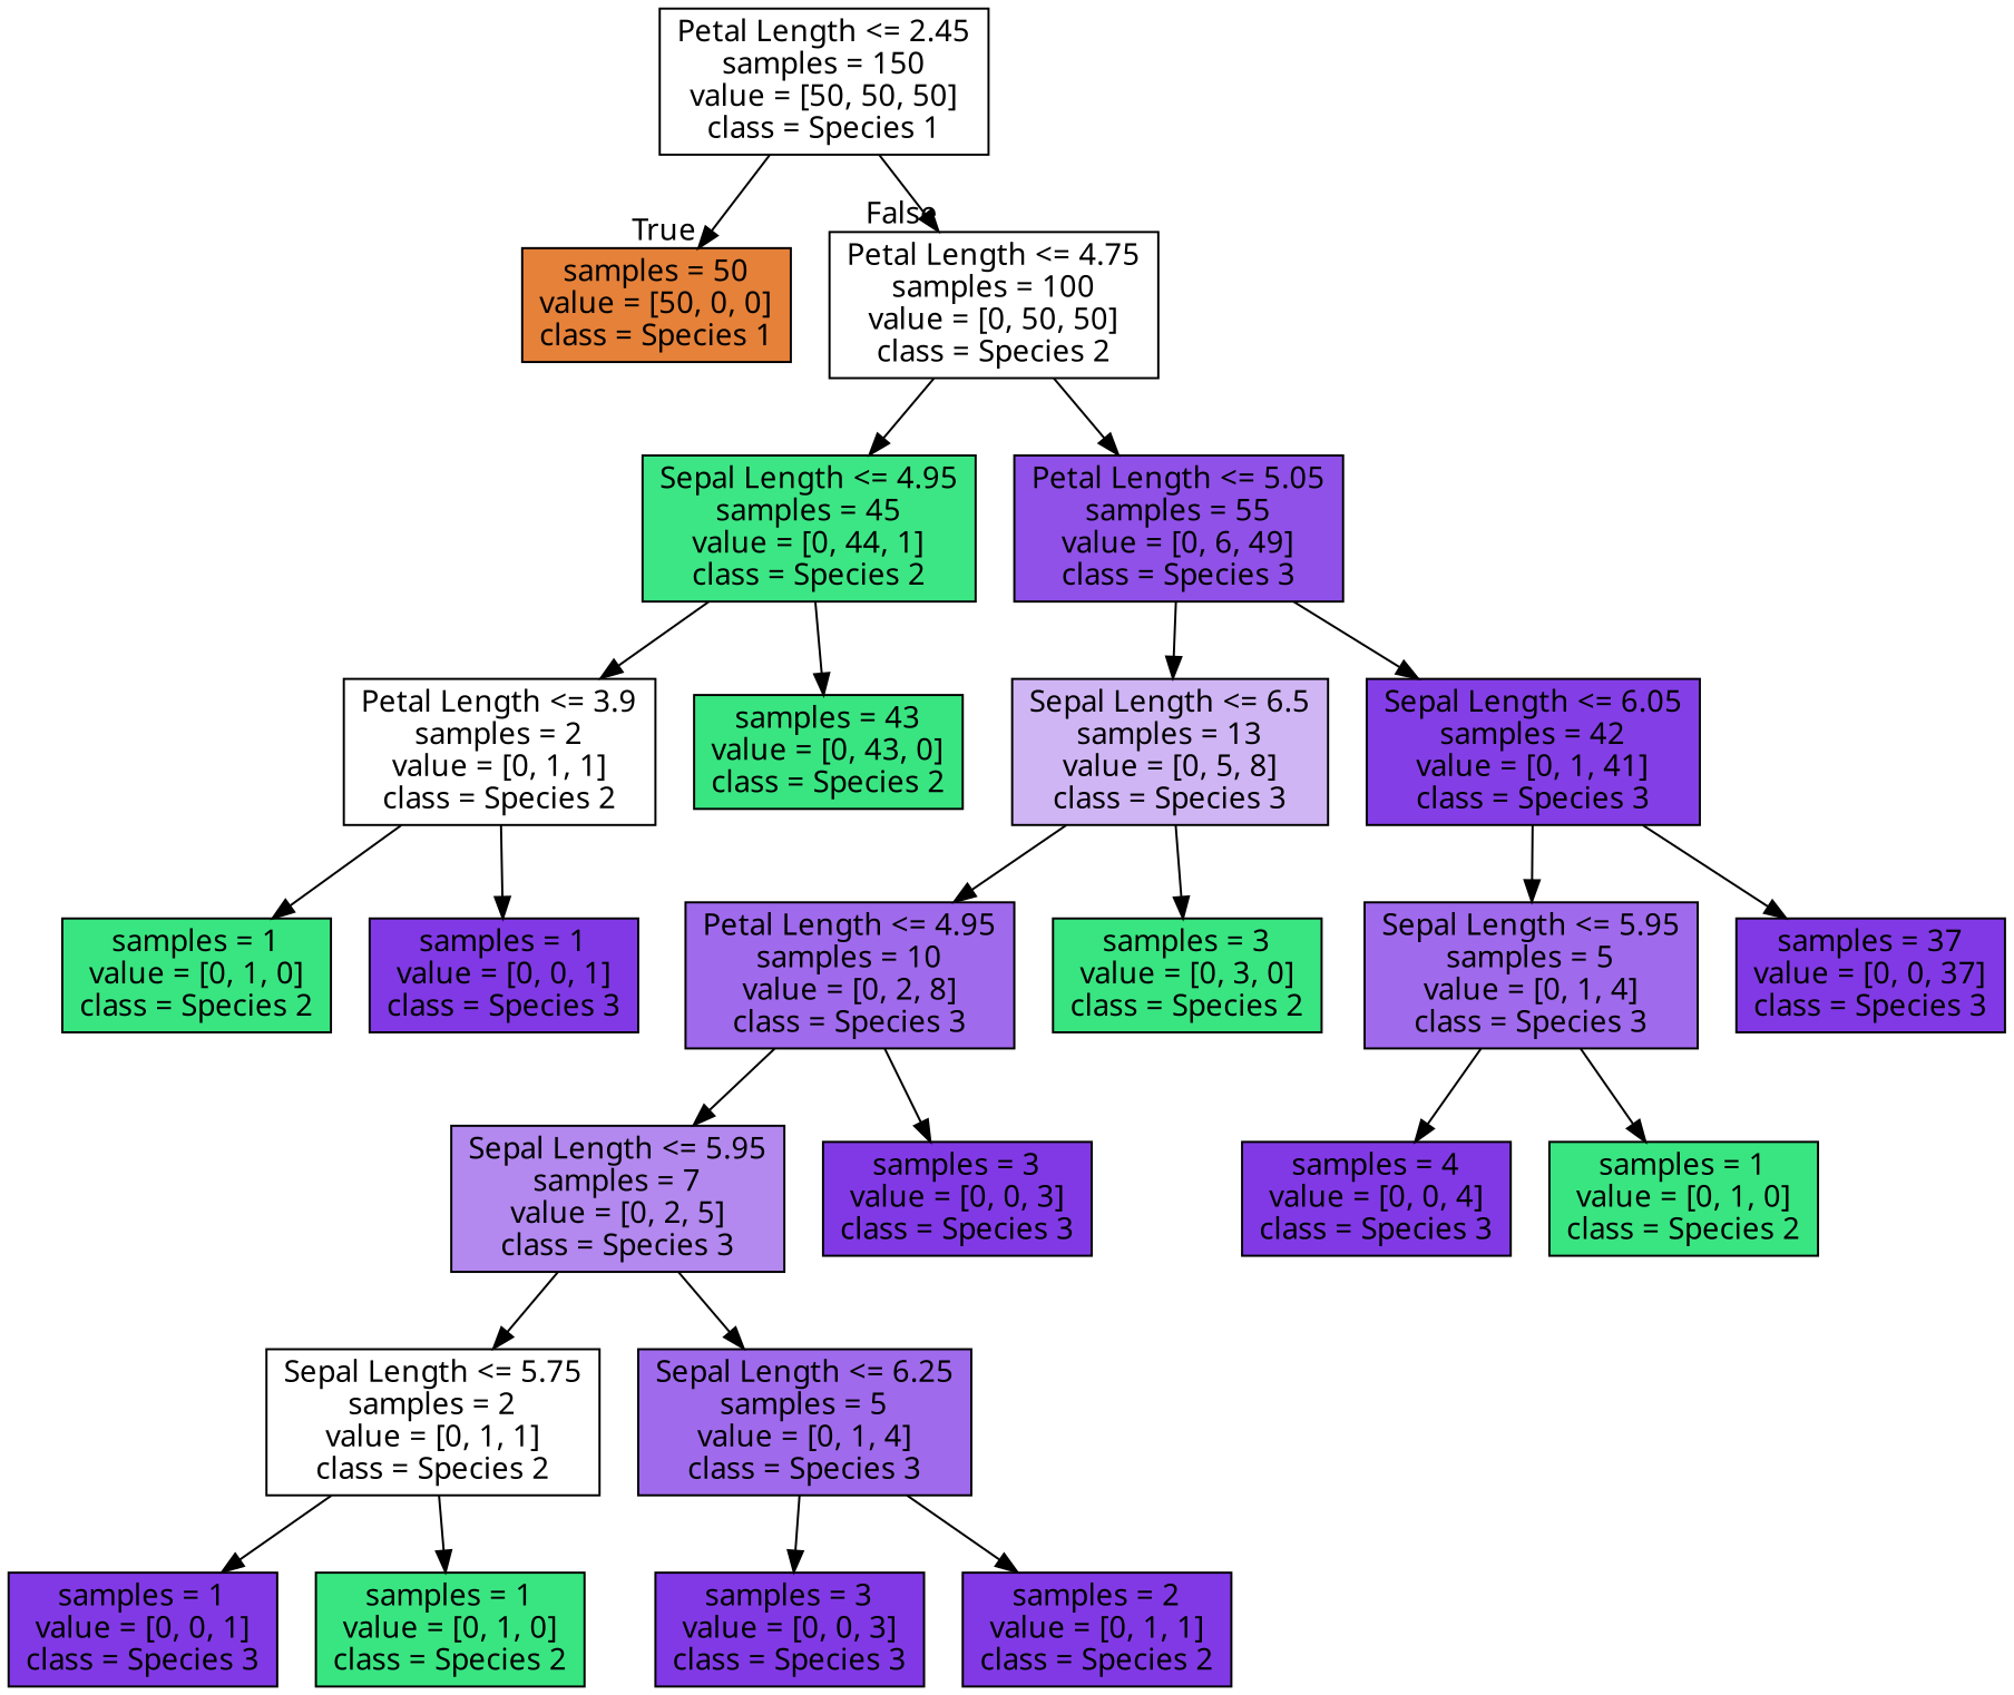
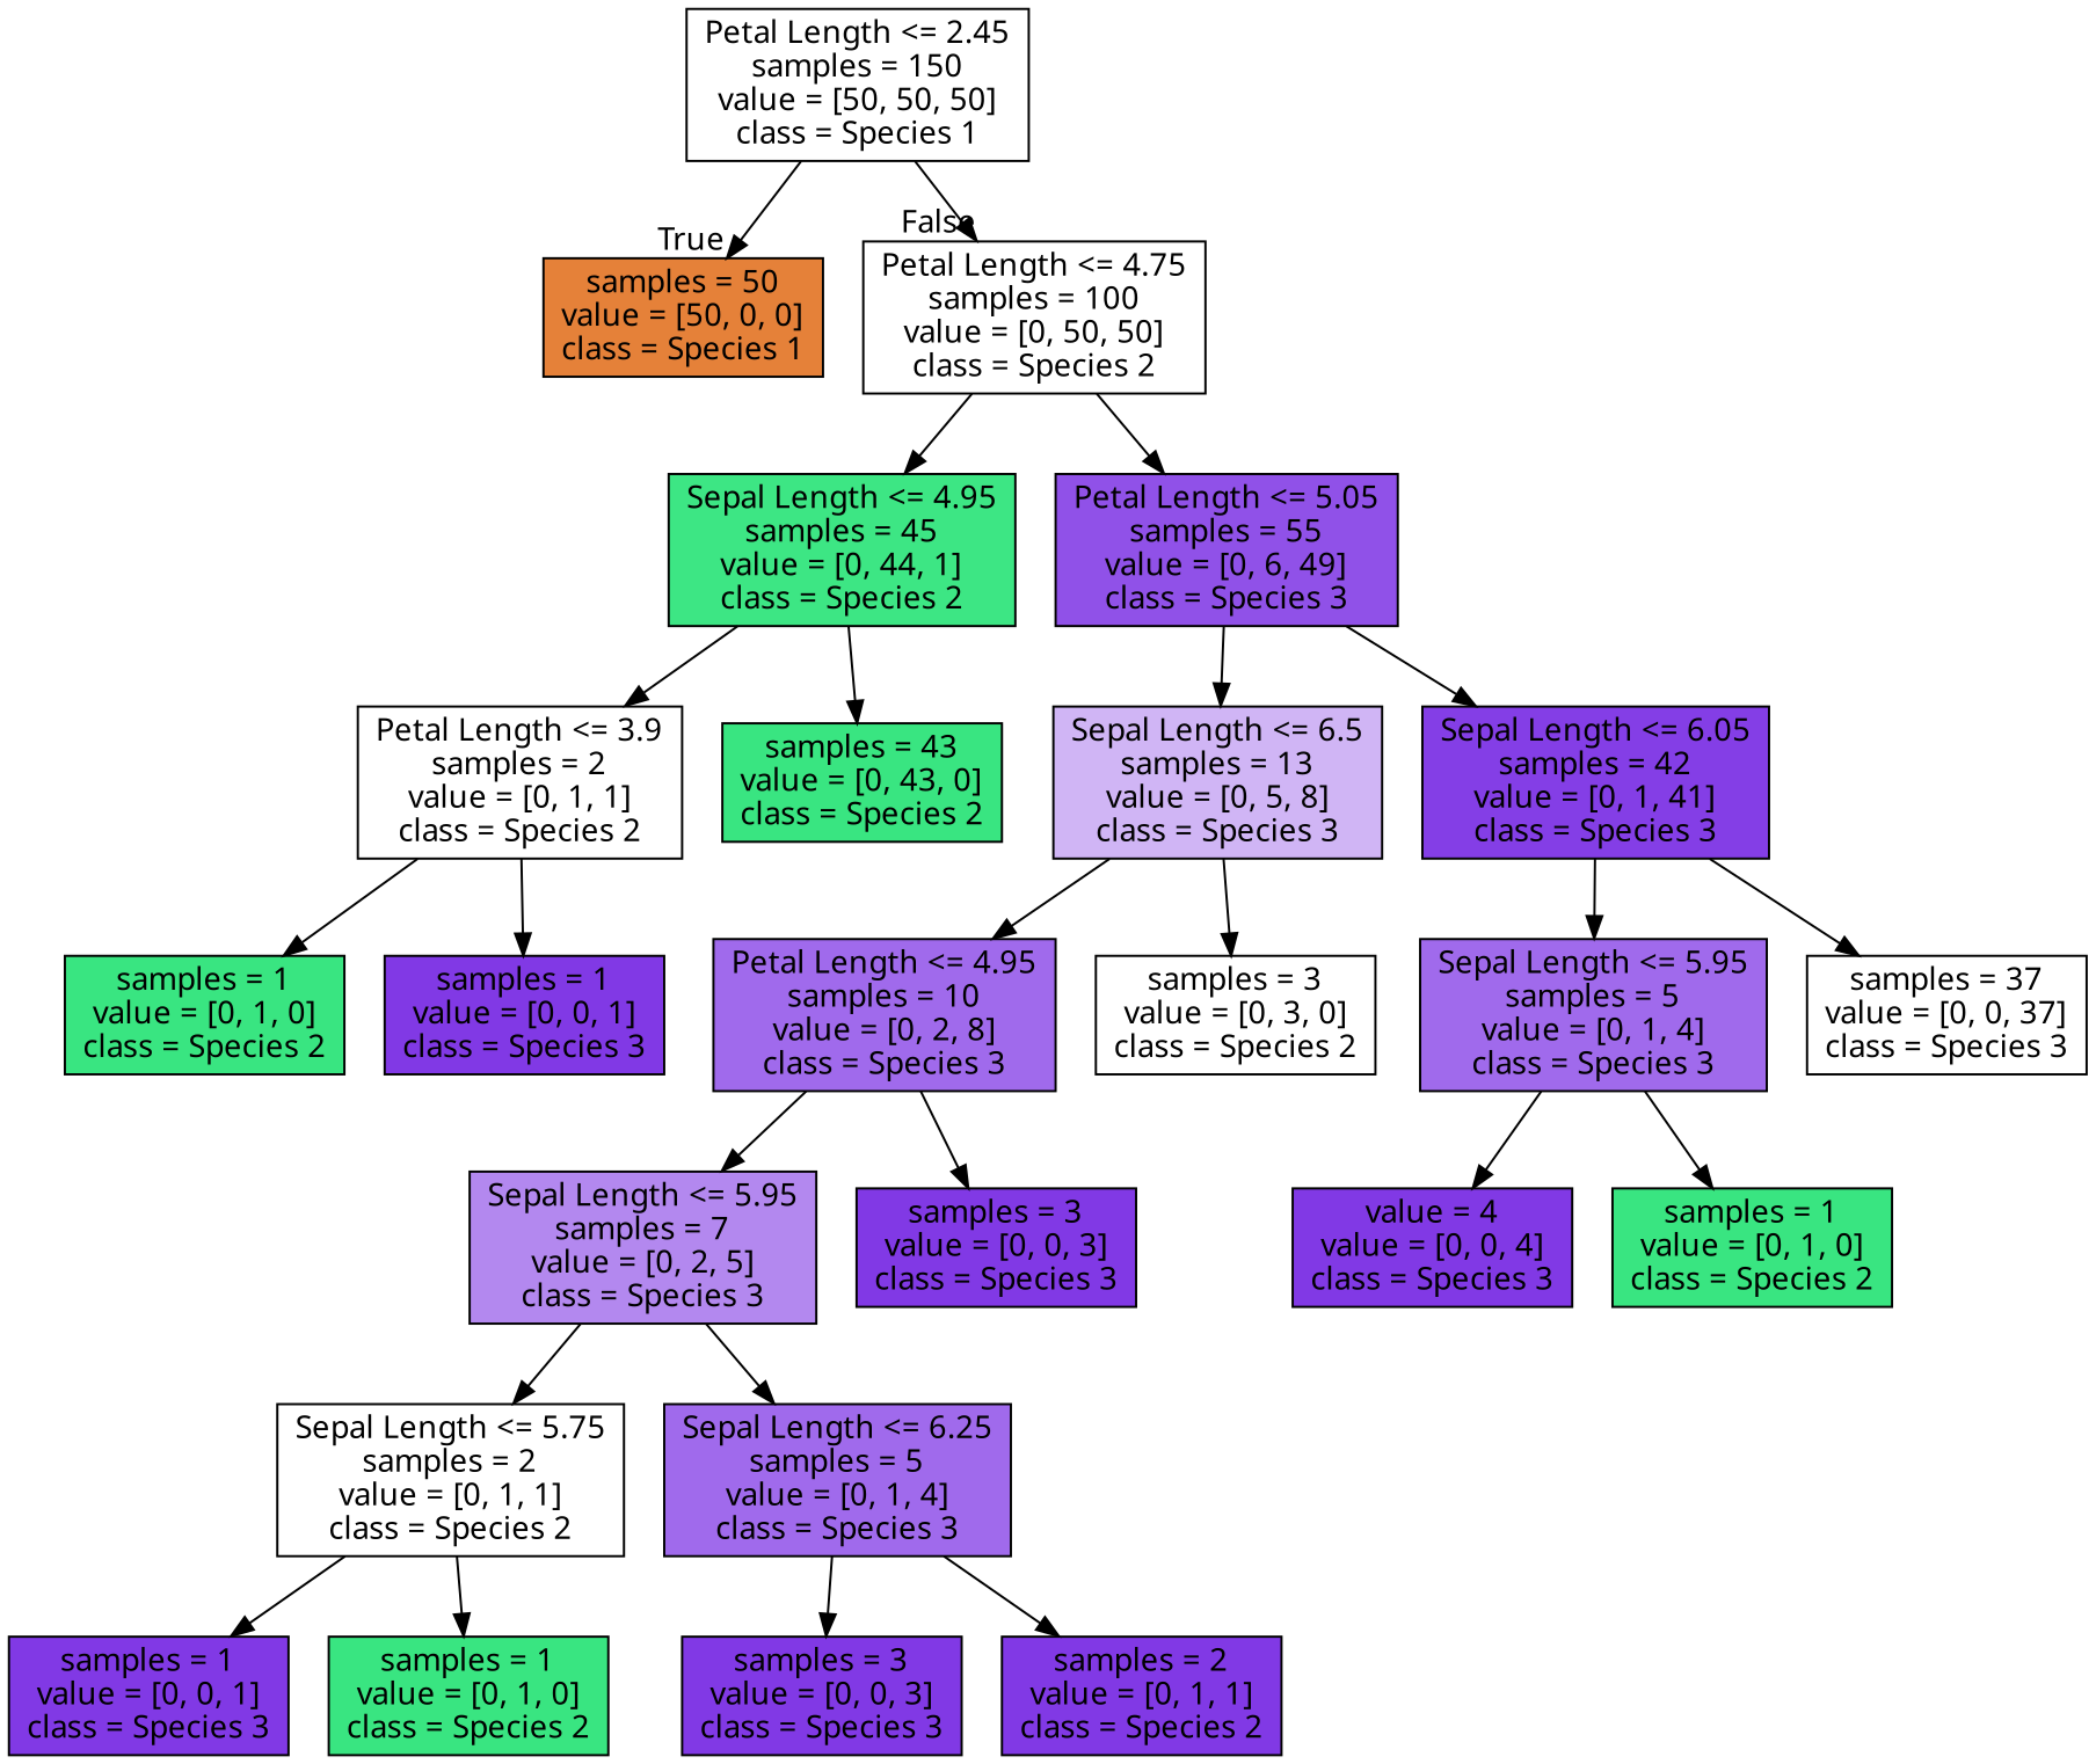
  digraph {
    fontname="Noto Sans"
    node [color=black fillcolor="#8139e5" fontname="Noto Sans" shape=box style=filled]
    edge [fontname="Noto Sans"]
    n1 [fillcolor="#ffffff" label="Petal Length <= 2.45\nsamples = 150\nvalue = [50, 50, 50]\nclass = Species 1"]
    n2 [fillcolor="#e58139" label="samples = 50\nvalue = [50, 0, 0]\nclass = Species 1"]
    n3 [fillcolor="#ffffff" label="Petal Length <= 4.75\nsamples = 100\nvalue = [0, 50, 50]\nclass = Species 2"]
    n4 [fillcolor="#3de684" label="Sepal Length <= 4.95\nsamples = 45\nvalue = [0, 44, 1]\nclass = Species 2"]
    n5 [fillcolor="#9051e8" label="Petal Length <= 5.05\nsamples = 55\nvalue = [0, 6, 49]\nclass = Species 3"]
    n6 [fillcolor="#ffffff" label="Petal Length <= 3.9\nsamples = 2\nvalue = [0, 1, 1]\nclass = Species 2"]
    n7 [fillcolor="#39e581" label="samples = 43\nvalue = [0, 43, 0]\nclass = Species 2"]
    n8 [fillcolor="#d0b5f5" label="Sepal Length <= 6.5\nsamples = 13\nvalue = [0, 5, 8]\nclass = Species 3"]
    n9 [fillcolor="#843ee6" label="Sepal Length <= 6.05\nsamples = 42\nvalue = [0, 1, 41]\nclass = Species 3"]
    n10 [fillcolor="#39e581" label="samples = 1\nvalue = [0, 1, 0]\nclass = Species 2"]
    n11 [label="samples = 1\nvalue = [0, 0, 1]\nclass = Species 3"]
    n12 [fillcolor="#a06aec" label="Petal Length <= 4.95\nsamples = 10\nvalue = [0, 2, 8]\nclass = Species 3"]
-   n13 [fillcolor="#39e581" label="samples = 3\nvalue = [0, 3, 0]\nclass = Species 2"]
+   n13 [fillcolor="#ffffff" label="samples = 3\nvalue = [0, 3, 0]\nclass = Species 2"]
    n14 [fillcolor="#a06aec" label="Sepal Length <= 5.95\nsamples = 5\nvalue = [0, 1, 4]\nclass = Species 3"]
-   n15 [label="samples = 37\nvalue = [0, 0, 37]\nclass = Species 3"]
+   n15 [fillcolor="#ffffff" label="samples = 37\nvalue = [0, 0, 37]\nclass = Species 3"]
    n16 [fillcolor="#b388ef" label="Sepal Length <= 5.95\nsamples = 7\nvalue = [0, 2, 5]\nclass = Species 3"]
    n17 [label="samples = 3\nvalue = [0, 0, 3]\nclass = Species 3"]
    n18 [fillcolor="#ffffff" label="Sepal Length <= 5.75\nsamples = 2\nvalue = [0, 1, 1]\nclass = Species 2"]
    n19 [fillcolor="#a06aec" label="Sepal Length <= 6.25\nsamples = 5\nvalue = [0, 1, 4]\nclass = Species 3"]
    n20 [label="samples = 1\nvalue = [0, 0, 1]\nclass = Species 3"]
    n21 [fillcolor="#39e581" label="samples = 1\nvalue = [0, 1, 0]\nclass = Species 2"]
    n22 [label="samples = 3\nvalue = [0, 0, 3]\nclass = Species 3"]
    n23 [label="samples = 2\nvalue = [0, 1, 1]\nclass = Species 2"]
-   n24 [label="samples = 4\nvalue = [0, 0, 4]\nclass = Species 3"]
+   n24 [label="value = 4\nvalue = [0, 0, 4]\nclass = Species 3"]
    n25 [fillcolor="#39e581" label="samples = 1\nvalue = [0, 1, 0]\nclass = Species 2"]
    n1 -> n2 [headlabel=True labelangle=45 labeldistance=2.5]
    n1 -> n3 [headlabel=False labelangle=-45 labeldistance=2.5]
    n3 -> n4
    n3 -> n5
    n4 -> n6
    n4 -> n7
    n5 -> n8
    n5 -> n9
    n6 -> n10
    n6 -> n11
    n8 -> n12
    n8 -> n13
    n9 -> n14
    n9 -> n15
    n12 -> n16
    n12 -> n17
    n14 -> n24
    n14 -> n25
    n16 -> n18
    n16 -> n19
    n18 -> n20
    n18 -> n21
    n19 -> n22
    n19 -> n23
  }
